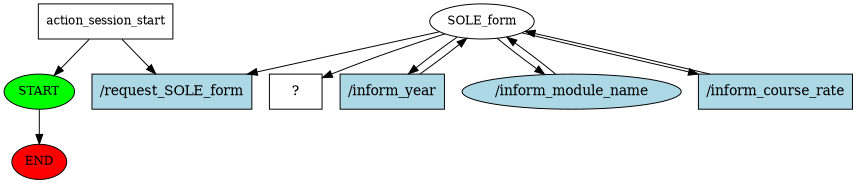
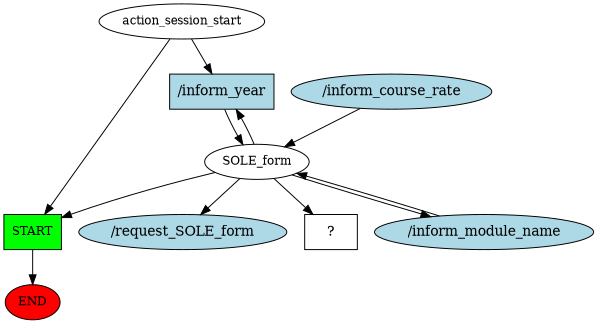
  digraph {
    node [fillcolor=lightblue style=filled]
-   n1 [fillcolor=green fontsize=12 label=START]
+   n1 [fillcolor=green fontsize=12 label=START shape=box]
    n2 [fillcolor=red fontsize=12 label=END]
-   n3 [fontsize=12 label=action_session_start shape=box fillcolor="" style=""]
-   n4 [label="/request_SOLE_form" shape=rect]
+   n3 [fontsize=12 label=action_session_start fillcolor="" style=""]
+   n4 [label="/request_SOLE_form" shape=ellipse]
    n5 [fontsize=12 label=SOLE_form fillcolor="" style=""]
    n6 [label="  ?  " shape=rect fillcolor="" style=""]
    n7 [label="/inform_year" shape=rect]
    n8 [label="/inform_module_name" shape=ellipse]
-   n9 [label="/inform_course_rate" shape=rect]
+   n9 [label="/inform_course_rate" shape=ellipse]
    n1 -> n2
    n3 -> n1
-   n3 -> n4
+   n3 -> n7
    n5 -> n4
    n5 -> n6
    n5 -> n7
    n5 -> n8
-   n5 -> n9
+   n5 -> n1
    n7 -> n5
    n8 -> n5
    n9 -> n5
  }
